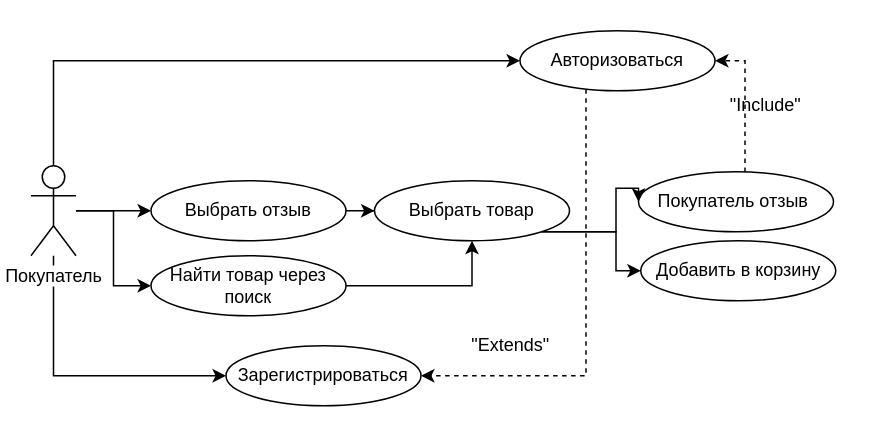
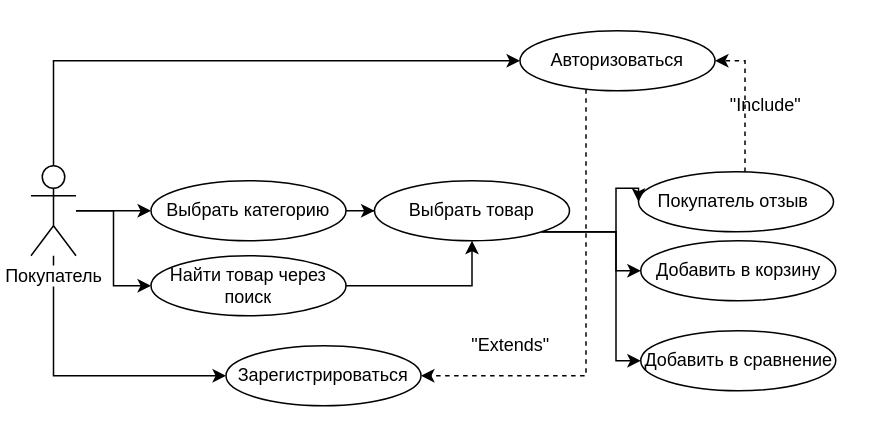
  <mxCell id="0" />
  <mxCell id="1" parent="0" />
  <mxCell id="2" style="edgeStyle=orthogonalEdgeStyle;rounded=0;orthogonalLoop=1;jettySize=auto;html=1;entryX=0;entryY=0.5;entryDx=0;entryDy=0;" edge="1" parent="1" source="6" target="18"><mxGeometry relative="1" as="geometry"><Array as="points"><mxPoint x="35" y="40" /></Array></mxGeometry></mxCell>
  <mxCell id="3" style="edgeStyle=orthogonalEdgeStyle;rounded=0;orthogonalLoop=1;jettySize=auto;html=1;" edge="1" parent="1" source="6" target="8"><mxGeometry relative="1" as="geometry" /></mxCell>
  <mxCell id="4" style="edgeStyle=orthogonalEdgeStyle;rounded=0;orthogonalLoop=1;jettySize=auto;html=1;entryX=0;entryY=0.5;entryDx=0;entryDy=0;" edge="1" parent="1" source="6" target="20"><mxGeometry relative="1" as="geometry"><Array as="points"><mxPoint x="35" y="250" /></Array></mxGeometry></mxCell>
  <mxCell id="5" style="edgeStyle=orthogonalEdgeStyle;rounded=0;orthogonalLoop=1;jettySize=auto;html=1;entryX=0;entryY=0.5;entryDx=0;entryDy=0;" edge="1" parent="1" source="6" target="23"><mxGeometry relative="1" as="geometry" /></mxCell>
  <mxCell id="6" value="Покупатель" style="shape=umlActor;verticalLabelPosition=bottom;labelBackgroundColor=#ffffff;verticalAlign=top;html=1;outlineConnect=0;" vertex="1" parent="1"><mxGeometry x="20" y="110" width="30" height="60" as="geometry" /></mxCell>
  <mxCell id="7" style="edgeStyle=orthogonalEdgeStyle;rounded=0;orthogonalLoop=1;jettySize=auto;html=1;exitX=1;exitY=0.5;exitDx=0;exitDy=0;" edge="1" parent="1" source="8" target="16"><mxGeometry relative="1" as="geometry" /></mxCell>
- <mxCell id="8" value="Выбрать отзыв" style="ellipse;whiteSpace=wrap;html=1;" vertex="1" parent="1"><mxGeometry x="100" y="120" width="130" height="40" as="geometry" /></mxCell>
+ <mxCell id="8" value="Выбрать категорию" style="ellipse;whiteSpace=wrap;html=1;" vertex="1" parent="1"><mxGeometry x="100" y="120" width="130" height="40" as="geometry" /></mxCell>
+ <mxCell id="9" value="Добавить в сравнение" style="ellipse;whiteSpace=wrap;html=1;" vertex="1" parent="1"><mxGeometry x="426.5" y="220" width="130" height="40" as="geometry" /></mxCell>
  <mxCell id="10" value="Добавить в корзину" style="ellipse;whiteSpace=wrap;html=1;" vertex="1" parent="1"><mxGeometry x="426.5" y="160" width="130" height="40" as="geometry" /></mxCell>
  <mxCell id="11" style="edgeStyle=orthogonalEdgeStyle;rounded=0;orthogonalLoop=1;jettySize=auto;html=1;entryX=1;entryY=0.5;entryDx=0;entryDy=0;dashed=1;" edge="1" parent="1" source="12" target="18"><mxGeometry relative="1" as="geometry"><Array as="points"><mxPoint x="496" y="40" /></Array></mxGeometry></mxCell>
  <mxCell id="12" value="Покупатель отзыв&amp;nbsp;" style="ellipse;whiteSpace=wrap;html=1;" vertex="1" parent="1"><mxGeometry x="425" y="114" width="130" height="40" as="geometry" /></mxCell>
  <mxCell id="13" style="edgeStyle=orthogonalEdgeStyle;rounded=0;orthogonalLoop=1;jettySize=auto;html=1;entryX=0;entryY=0.5;entryDx=0;entryDy=0;" edge="1" parent="1" source="16" target="12"><mxGeometry relative="1" as="geometry"><Array as="points"><mxPoint x="410" y="154" /><mxPoint x="410" y="125" /></Array></mxGeometry></mxCell>
  <mxCell id="14" style="edgeStyle=orthogonalEdgeStyle;rounded=0;orthogonalLoop=1;jettySize=auto;html=1;entryX=0;entryY=0.5;entryDx=0;entryDy=0;" edge="1" parent="1" source="16" target="10"><mxGeometry relative="1" as="geometry"><Array as="points"><mxPoint x="410" y="154" /><mxPoint x="410" y="180" /></Array></mxGeometry></mxCell>
+ <mxCell id="15" style="edgeStyle=orthogonalEdgeStyle;rounded=0;orthogonalLoop=1;jettySize=auto;html=1;entryX=0;entryY=0.5;entryDx=0;entryDy=0;" edge="1" parent="1" source="16" target="9"><mxGeometry relative="1" as="geometry"><Array as="points"><mxPoint x="410" y="154" /><mxPoint x="410" y="240" /></Array></mxGeometry></mxCell>
  <mxCell id="16" value="Выбрать товар" style="ellipse;whiteSpace=wrap;html=1;" vertex="1" parent="1"><mxGeometry x="249" y="120" width="130" height="40" as="geometry" /></mxCell>
  <mxCell id="17" style="edgeStyle=orthogonalEdgeStyle;rounded=0;orthogonalLoop=1;jettySize=auto;html=1;entryX=1;entryY=0.5;entryDx=0;entryDy=0;dashed=1;" edge="1" parent="1" source="18" target="20"><mxGeometry relative="1" as="geometry"><Array as="points"><mxPoint x="390" y="250" /></Array></mxGeometry></mxCell>
  <mxCell id="18" value="Авторизоваться" style="ellipse;whiteSpace=wrap;html=1;" vertex="1" parent="1"><mxGeometry x="346" y="20" width="130" height="40" as="geometry" /></mxCell>
  <mxCell id="19" value="&quot;Include&quot;" style="text;html=1;strokeColor=none;fillColor=none;align=center;verticalAlign=middle;whiteSpace=wrap;rounded=0;" vertex="1" parent="1"><mxGeometry x="490" y="60" width="40" height="20" as="geometry" /></mxCell>
  <mxCell id="20" value="Зарегистрироваться" style="ellipse;whiteSpace=wrap;html=1;" vertex="1" parent="1"><mxGeometry x="150" y="230" width="130" height="40" as="geometry" /></mxCell>
  <mxCell id="21" value="&quot;Extends&quot;" style="text;html=1;strokeColor=none;fillColor=none;align=center;verticalAlign=middle;whiteSpace=wrap;rounded=0;" vertex="1" parent="1"><mxGeometry x="320" y="220" width="40" height="20" as="geometry" /></mxCell>
  <mxCell id="22" style="edgeStyle=orthogonalEdgeStyle;rounded=0;orthogonalLoop=1;jettySize=auto;html=1;entryX=0.5;entryY=1;entryDx=0;entryDy=0;" edge="1" parent="1" source="23" target="16"><mxGeometry relative="1" as="geometry" /></mxCell>
  <mxCell id="23" value="Найти товар через поиск" style="ellipse;whiteSpace=wrap;html=1;" vertex="1" parent="1"><mxGeometry x="100" y="170" width="130" height="40" as="geometry" /></mxCell>
